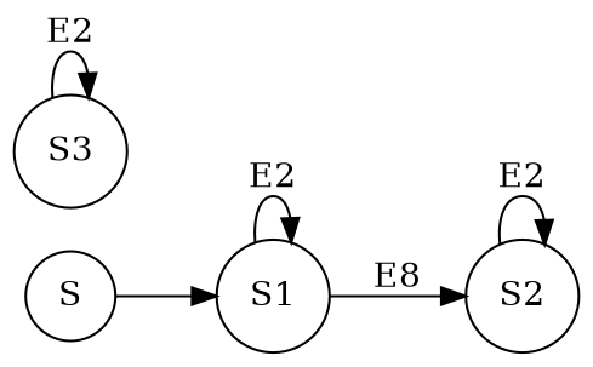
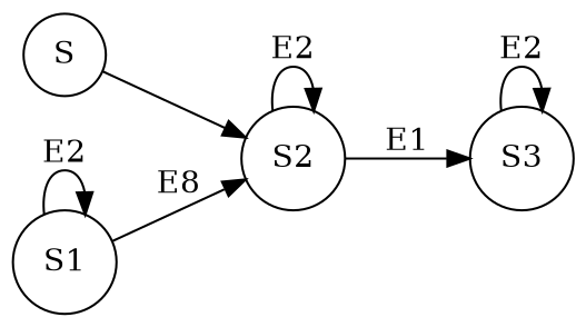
  digraph {
    rankdir=LR
    node [shape=circle]
    S [width=0.01]
    S1
    S2
    S3
-   S -> S1
+   S -> S2
    S1 -> S1 [label=E2]
    S1 -> S2 [label=E8]
    S2 -> S2 [label=E2]
+   S2 -> S3 [label=E1]
    S3 -> S3 [label=E2]
  }
